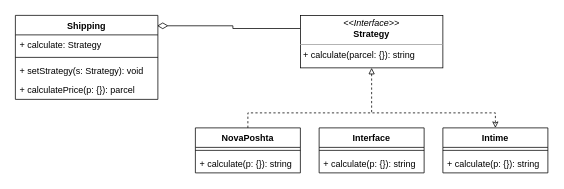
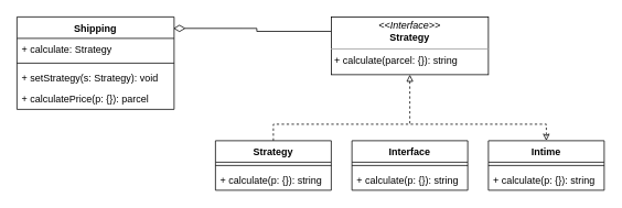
  <mxCell id="0" />
  <mxCell id="1" parent="0" />
  <mxCell id="2" style="edgeStyle=orthogonalEdgeStyle;rounded=0;orthogonalLoop=1;jettySize=auto;html=1;exitX=0.5;exitY=1;exitDx=0;exitDy=0;dashed=1;endArrow=none;endFill=0;startArrow=block;startFill=0;" edge="1" parent="1" source="4"><mxGeometry relative="1" as="geometry"><mxPoint x="495" y="150" as="targetPoint" /></mxGeometry></mxCell>
  <mxCell id="3" style="edgeStyle=orthogonalEdgeStyle;rounded=0;orthogonalLoop=1;jettySize=auto;html=1;exitX=0;exitY=0.25;exitDx=0;exitDy=0;startArrow=none;startFill=0;endArrow=diamondThin;endFill=0;endSize=12;entryX=0.995;entryY=0.124;entryDx=0;entryDy=0;entryPerimeter=0;" edge="1" parent="1" source="4" target="15"><mxGeometry relative="1" as="geometry"><mxPoint x="210" y="33" as="targetPoint" /></mxGeometry></mxCell>
  <mxCell id="4" value="&lt;p style=&quot;margin: 0px ; margin-top: 4px ; text-align: center&quot;&gt;&lt;i&gt;&amp;lt;&amp;lt;Interface&amp;gt;&amp;gt;&lt;/i&gt;&lt;br&gt;&lt;b&gt;Strategy&lt;/b&gt;&lt;/p&gt;&lt;hr size=&quot;1&quot;&gt;&lt;p style=&quot;margin: 0px ; margin-left: 4px&quot;&gt;+ calculate(parcel: {}): string&lt;br&gt;&lt;/p&gt;" style="verticalAlign=top;align=left;overflow=fill;fontSize=12;fontFamily=Helvetica;html=1;" vertex="1" parent="1"><mxGeometry x="400" y="20" width="190" height="70" as="geometry" /></mxCell>
  <mxCell id="5" style="edgeStyle=orthogonalEdgeStyle;rounded=0;orthogonalLoop=1;jettySize=auto;html=1;exitX=0.5;exitY=0;exitDx=0;exitDy=0;entryX=0.5;entryY=0;entryDx=0;entryDy=0;dashed=1;endArrow=classic;endFill=0;" edge="1" parent="1" source="6" target="12"><mxGeometry relative="1" as="geometry" /></mxCell>
- <mxCell id="6" value="NovaPoshta" style="swimlane;fontStyle=1;align=center;verticalAlign=top;childLayout=stackLayout;horizontal=1;startSize=26;horizontalStack=0;resizeParent=1;resizeParentMax=0;resizeLast=0;collapsible=1;marginBottom=0;" vertex="1" parent="1"><mxGeometry x="260" y="170" width="140" height="60" as="geometry" /></mxCell>
+ <mxCell id="6" value="Strategy" style="swimlane;fontStyle=1;align=center;verticalAlign=top;childLayout=stackLayout;horizontal=1;startSize=26;horizontalStack=0;resizeParent=1;resizeParentMax=0;resizeLast=0;collapsible=1;marginBottom=0;" vertex="1" parent="1"><mxGeometry x="260" y="170" width="140" height="60" as="geometry" /></mxCell>
  <mxCell id="7" value="" style="line;strokeWidth=1;fillColor=none;align=left;verticalAlign=middle;spacingTop=-1;spacingLeft=3;spacingRight=3;rotatable=0;labelPosition=right;points=[];portConstraint=eastwest;" vertex="1" parent="6"><mxGeometry y="26" width="140" height="8" as="geometry" /></mxCell>
  <mxCell id="8" value="+ calculate(p: {}): string" style="text;strokeColor=none;fillColor=none;align=left;verticalAlign=top;spacingLeft=4;spacingRight=4;overflow=hidden;rotatable=0;points=[[0,0.5],[1,0.5]];portConstraint=eastwest;" vertex="1" parent="6"><mxGeometry y="34" width="140" height="26" as="geometry" /></mxCell>
  <mxCell id="9" value="Interface" style="swimlane;fontStyle=1;align=center;verticalAlign=top;childLayout=stackLayout;horizontal=1;startSize=26;horizontalStack=0;resizeParent=1;resizeParentMax=0;resizeLast=0;collapsible=1;marginBottom=0;" vertex="1" parent="1"><mxGeometry x="425" y="170" width="140" height="60" as="geometry" /></mxCell>
  <mxCell id="10" value="" style="line;strokeWidth=1;fillColor=none;align=left;verticalAlign=middle;spacingTop=-1;spacingLeft=3;spacingRight=3;rotatable=0;labelPosition=right;points=[];portConstraint=eastwest;" vertex="1" parent="9"><mxGeometry y="26" width="140" height="8" as="geometry" /></mxCell>
  <mxCell id="11" value="+ calculate(p: {}): string" style="text;strokeColor=none;fillColor=none;align=left;verticalAlign=top;spacingLeft=4;spacingRight=4;overflow=hidden;rotatable=0;points=[[0,0.5],[1,0.5]];portConstraint=eastwest;" vertex="1" parent="9"><mxGeometry y="34" width="140" height="26" as="geometry" /></mxCell>
  <mxCell id="12" value="Intime" style="swimlane;fontStyle=1;align=center;verticalAlign=top;childLayout=stackLayout;horizontal=1;startSize=26;horizontalStack=0;resizeParent=1;resizeParentMax=0;resizeLast=0;collapsible=1;marginBottom=0;" vertex="1" parent="1"><mxGeometry x="590" y="170" width="140" height="60" as="geometry" /></mxCell>
  <mxCell id="13" value="" style="line;strokeWidth=1;fillColor=none;align=left;verticalAlign=middle;spacingTop=-1;spacingLeft=3;spacingRight=3;rotatable=0;labelPosition=right;points=[];portConstraint=eastwest;" vertex="1" parent="12"><mxGeometry y="26" width="140" height="8" as="geometry" /></mxCell>
  <mxCell id="14" value="+ calculate(p: {}): string" style="text;strokeColor=none;fillColor=none;align=left;verticalAlign=top;spacingLeft=4;spacingRight=4;overflow=hidden;rotatable=0;points=[[0,0.5],[1,0.5]];portConstraint=eastwest;" vertex="1" parent="12"><mxGeometry y="34" width="140" height="26" as="geometry" /></mxCell>
  <mxCell id="15" value="Shipping" style="swimlane;fontStyle=1;align=center;verticalAlign=top;childLayout=stackLayout;horizontal=1;startSize=26;horizontalStack=0;resizeParent=1;resizeParentMax=0;resizeLast=0;collapsible=1;marginBottom=0;" vertex="1" parent="1"><mxGeometry x="20" y="20" width="190" height="112" as="geometry" /></mxCell>
  <mxCell id="16" value="+ calculate: Strategy" style="text;strokeColor=none;fillColor=none;align=left;verticalAlign=top;spacingLeft=4;spacingRight=4;overflow=hidden;rotatable=0;points=[[0,0.5],[1,0.5]];portConstraint=eastwest;" vertex="1" parent="15"><mxGeometry y="26" width="190" height="26" as="geometry" /></mxCell>
  <mxCell id="17" value="" style="line;strokeWidth=1;fillColor=none;align=left;verticalAlign=middle;spacingTop=-1;spacingLeft=3;spacingRight=3;rotatable=0;labelPosition=right;points=[];portConstraint=eastwest;" vertex="1" parent="15"><mxGeometry y="52" width="190" height="8" as="geometry" /></mxCell>
  <mxCell id="18" value="+ setStrategy(s: Strategy): void" style="text;strokeColor=none;fillColor=none;align=left;verticalAlign=top;spacingLeft=4;spacingRight=4;overflow=hidden;rotatable=0;points=[[0,0.5],[1,0.5]];portConstraint=eastwest;" vertex="1" parent="15"><mxGeometry y="60" width="190" height="26" as="geometry" /></mxCell>
  <mxCell id="19" value="+ calculatePrice(p: {}): parcel" style="text;strokeColor=none;fillColor=none;align=left;verticalAlign=top;spacingLeft=4;spacingRight=4;overflow=hidden;rotatable=0;points=[[0,0.5],[1,0.5]];portConstraint=eastwest;" vertex="1" parent="15"><mxGeometry y="86" width="190" height="26" as="geometry" /></mxCell>
